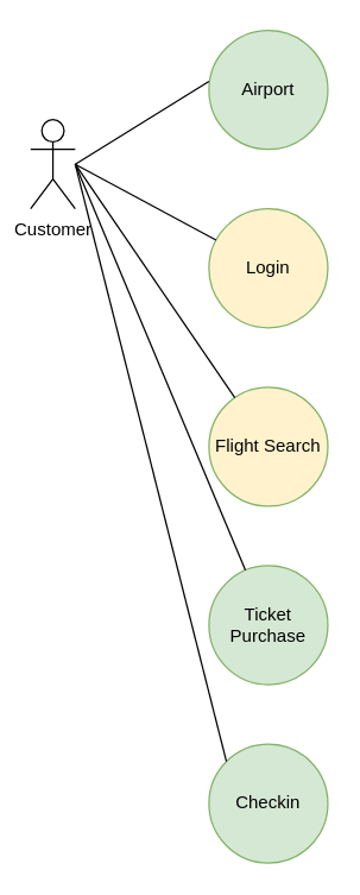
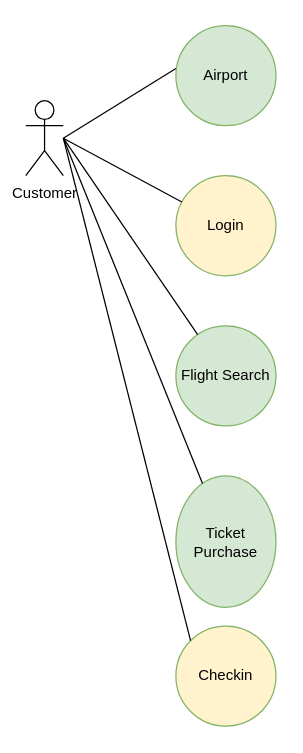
  <mxCell id="0" />
  <mxCell id="1" parent="0" />
  <mxCell id="2" value="Customer" style="shape=umlActor;verticalLabelPosition=bottom;verticalAlign=top;html=1;outlineConnect=0;" parent="1" vertex="1"><mxGeometry x="20" y="80" width="30" height="60" as="geometry" /></mxCell>
  <mxCell id="3" value="Airport" style="ellipse;whiteSpace=wrap;html=1;fillColor=#d5e8d4;strokeColor=#82b366;" parent="1" vertex="1"><mxGeometry x="140" y="20" width="80" height="80" as="geometry" /></mxCell>
  <mxCell id="4" value="Login" style="ellipse;whiteSpace=wrap;html=1;fillColor=#fff2cc;strokeColor=#82b366;" parent="1" vertex="1"><mxGeometry x="140" y="140" width="80" height="80" as="geometry" /></mxCell>
- <mxCell id="5" value="Flight Search" style="ellipse;whiteSpace=wrap;html=1;fillColor=#fff2cc;strokeColor=#82b366;" parent="1" vertex="1"><mxGeometry x="140" y="260" width="80" height="80" as="geometry" /></mxCell>
- <mxCell id="6" value="Checkin" style="ellipse;whiteSpace=wrap;html=1;fillColor=#d5e8d4;strokeColor=#82b366;" parent="1" vertex="1"><mxGeometry x="140" y="500" width="80" height="80" as="geometry" /></mxCell>
+ <mxCell id="5" value="Flight Search" style="ellipse;whiteSpace=wrap;html=1;fillColor=#d5e8d4;strokeColor=#82b366;" parent="1" vertex="1"><mxGeometry x="140" y="260" width="80" height="80" as="geometry" /></mxCell>
+ <mxCell id="6" value="Checkin" style="ellipse;whiteSpace=wrap;html=1;fillColor=#fff2cc;strokeColor=#82b366;" parent="1" vertex="1"><mxGeometry x="140" y="500" width="80" height="80" as="geometry" /></mxCell>
  <mxCell id="7" value="" style="endArrow=none;html=1;rounded=0;entryX=0;entryY=0.429;entryDx=0;entryDy=0;entryPerimeter=0;" parent="1" target="3" edge="1"><mxGeometry width="50" height="50" relative="1" as="geometry"><mxPoint x="50" y="110" as="sourcePoint" /><mxPoint x="160" y="100" as="targetPoint" /></mxGeometry></mxCell>
  <mxCell id="8" value="" style="endArrow=none;html=1;rounded=0;" parent="1" target="5" edge="1"><mxGeometry width="50" height="50" relative="1" as="geometry"><mxPoint x="50" y="110" as="sourcePoint" /><mxPoint x="160" y="120" as="targetPoint" /></mxGeometry></mxCell>
  <mxCell id="9" value="" style="endArrow=none;html=1;rounded=0;entryX=0;entryY=0;entryDx=0;entryDy=0;" parent="1" target="6" edge="1"><mxGeometry width="50" height="50" relative="1" as="geometry"><mxPoint x="50" y="110" as="sourcePoint" /><mxPoint x="160" y="120" as="targetPoint" /></mxGeometry></mxCell>
  <mxCell id="10" value="" style="endArrow=none;html=1;rounded=0;" parent="1" target="4" edge="1"><mxGeometry width="50" height="50" relative="1" as="geometry"><mxPoint x="50" y="110" as="sourcePoint" /><mxPoint x="160" y="70" as="targetPoint" /></mxGeometry></mxCell>
- <mxCell id="11" value="Ticket Purchase" style="ellipse;whiteSpace=wrap;html=1;fillColor=#d5e8d4;strokeColor=#82b366;" parent="1" vertex="1"><mxGeometry x="140" y="380" width="80" height="80" as="geometry" /></mxCell>
+ <mxCell id="11" value="Ticket Purchase" style="ellipse;whiteSpace=wrap;html=1;fillColor=#d5e8d4;strokeColor=#82b366;" parent="1" vertex="1"><mxGeometry x="140" y="380" width="80" height="105" as="geometry" /></mxCell>
  <mxCell id="12" value="" style="endArrow=none;html=1;rounded=0;" parent="1" source="11" edge="1"><mxGeometry width="50" height="50" relative="1" as="geometry"><mxPoint x="400" y="420" as="sourcePoint" /><mxPoint x="50" y="110" as="targetPoint" /></mxGeometry></mxCell>
